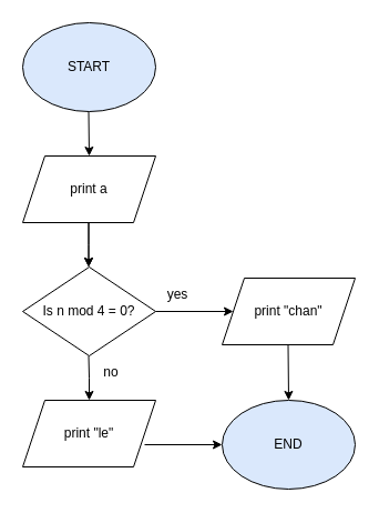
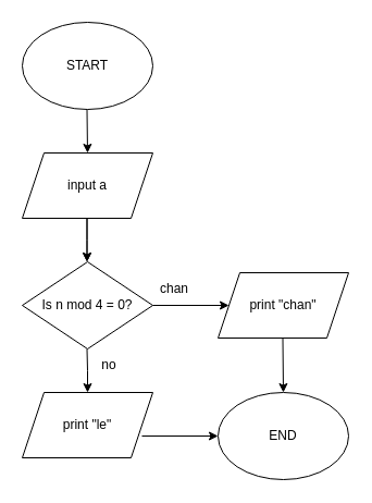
  <mxCell id="0" />
  <mxCell id="1" parent="0" />
- <mxCell id="2" value="START" style="ellipse;whiteSpace=wrap;html=1;fillColor=#dae8fc;" parent="1" vertex="1"><mxGeometry x="20" y="20" width="120" height="80" as="geometry" /></mxCell>
+ <mxCell id="2" value="START" style="ellipse;whiteSpace=wrap;html=1;" parent="1" vertex="1"><mxGeometry x="20" y="20" width="120" height="80" as="geometry" /></mxCell>
  <mxCell id="3" value="" style="endArrow=classic;html=1;rounded=0;" parent="1" edge="1"><mxGeometry width="50" height="50" relative="1" as="geometry"><mxPoint x="79.5" y="100" as="sourcePoint" /><mxPoint x="80" y="140" as="targetPoint" /></mxGeometry></mxCell>
- <mxCell id="4" value="print a" style="shape=parallelogram;perimeter=parallelogramPerimeter;whiteSpace=wrap;html=1;fixedSize=1;" parent="1" vertex="1"><mxGeometry x="20" y="140" width="120" height="60" as="geometry" /></mxCell>
+ <mxCell id="4" value="input a" style="shape=parallelogram;perimeter=parallelogramPerimeter;whiteSpace=wrap;html=1;fixedSize=1;" parent="1" vertex="1"><mxGeometry x="20" y="140" width="120" height="60" as="geometry" /></mxCell>
  <mxCell id="5" value="" style="endArrow=classic;html=1;rounded=0;" parent="1" edge="1"><mxGeometry width="50" height="50" relative="1" as="geometry"><mxPoint x="79.5" y="200" as="sourcePoint" /><mxPoint x="79.5" y="240" as="targetPoint" /><Array as="points"><mxPoint x="79.5" y="220" /></Array></mxGeometry></mxCell>
  <mxCell id="6" value="Is n mod 4 = 0?" style="rhombus;whiteSpace=wrap;html=1;" parent="1" vertex="1"><mxGeometry x="20" y="240" width="120" height="80" as="geometry" /></mxCell>
  <mxCell id="7" value="" style="endArrow=classic;html=1;rounded=0;" parent="1" edge="1"><mxGeometry width="50" height="50" relative="1" as="geometry"><mxPoint x="140" y="280" as="sourcePoint" /><mxPoint x="210" y="280" as="targetPoint" /></mxGeometry></mxCell>
- <mxCell id="8" value="yes" style="text;html=1;align=center;verticalAlign=middle;whiteSpace=wrap;rounded=0;" parent="1" vertex="1"><mxGeometry x="130" y="250" width="60" height="30" as="geometry" /></mxCell>
+ <mxCell id="8" value="chan" style="text;html=1;align=center;verticalAlign=middle;whiteSpace=wrap;rounded=0;" parent="1" vertex="1"><mxGeometry x="130" y="250" width="60" height="30" as="geometry" /></mxCell>
  <mxCell id="9" value="print &quot;chan&quot;" style="shape=parallelogram;perimeter=parallelogramPerimeter;whiteSpace=wrap;html=1;fixedSize=1;" parent="1" vertex="1"><mxGeometry x="200" y="250" width="120" height="60" as="geometry" /></mxCell>
  <mxCell id="10" value="print &quot;le&quot;" style="shape=parallelogram;perimeter=parallelogramPerimeter;whiteSpace=wrap;html=1;fixedSize=1;" parent="1" vertex="1"><mxGeometry x="20" y="360" width="120" height="60" as="geometry" /></mxCell>
  <mxCell id="11" value="" style="endArrow=classic;html=1;rounded=0;" parent="1" edge="1"><mxGeometry width="50" height="50" relative="1" as="geometry"><mxPoint x="79.5" y="320" as="sourcePoint" /><mxPoint x="80" y="360" as="targetPoint" /><Array as="points"><mxPoint x="80" y="340" /></Array></mxGeometry></mxCell>
  <mxCell id="12" value="" style="endArrow=classic;html=1;rounded=0;" parent="1" edge="1"><mxGeometry width="50" height="50" relative="1" as="geometry"><mxPoint x="130" y="400" as="sourcePoint" /><mxPoint x="200" y="400" as="targetPoint" /></mxGeometry></mxCell>
  <mxCell id="13" value="" style="endArrow=classic;html=1;rounded=0;" parent="1" edge="1"><mxGeometry width="50" height="50" relative="1" as="geometry"><mxPoint x="79.5" y="200" as="sourcePoint" /><mxPoint x="79.5" y="240" as="targetPoint" /><Array as="points"><mxPoint x="79.5" y="220" /></Array></mxGeometry></mxCell>
  <mxCell id="14" value="" style="endArrow=classic;html=1;rounded=0;" parent="1" target="15" edge="1"><mxGeometry width="50" height="50" relative="1" as="geometry"><mxPoint x="259.5" y="310" as="sourcePoint" /><mxPoint x="259.5" y="370" as="targetPoint" /></mxGeometry></mxCell>
- <mxCell id="15" value="END" style="ellipse;whiteSpace=wrap;html=1;fillColor=#dae8fc;" parent="1" vertex="1"><mxGeometry x="200" y="360" width="120" height="80" as="geometry" /></mxCell>
+ <mxCell id="15" value="END" style="ellipse;whiteSpace=wrap;html=1;" parent="1" vertex="1"><mxGeometry x="200" y="360" width="120" height="80" as="geometry" /></mxCell>
  <mxCell id="16" value="no" style="text;html=1;align=center;verticalAlign=middle;whiteSpace=wrap;rounded=0;" parent="1" vertex="1"><mxGeometry x="70" y="320" width="60" height="30" as="geometry" /></mxCell>
